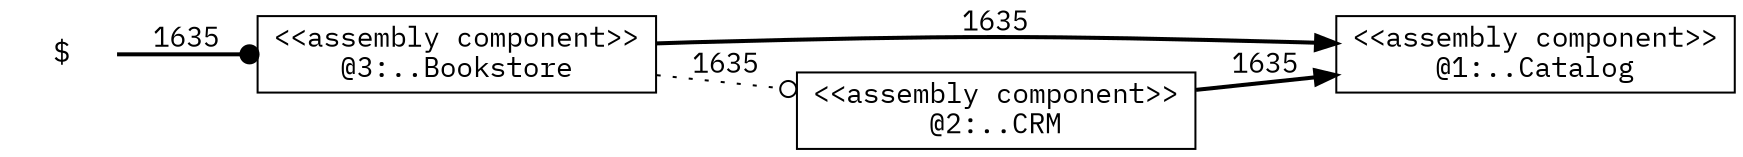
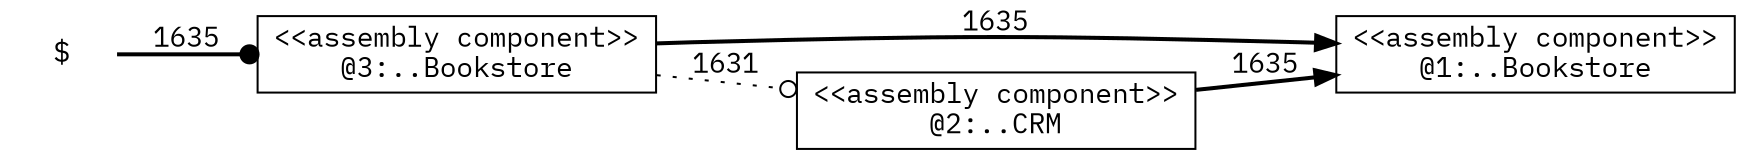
  digraph {
    fontname="IBM Plex Mono"
    rankdir=LR
    node [fontname="IBM Plex Mono" shape=box fillcolor=white style=filled]
    edge [arrowhead=normal fontname="IBM Plex Mono" style=bold]
    n1 [label="$" shape=none fillcolor="" style=""]
    n2 [label="<<assembly component>>\n@3:..Bookstore"]
-   n3 [label="<<assembly component>>\n@1:..Catalog"]
+   n3 [label="<<assembly component>>\n@1:..Bookstore"]
    n4 [label="<<assembly component>>\n@2:..CRM"]
    n1 -> n2 [arrowhead=dot label=1635]
    n2 -> n3 [label=1635]
-   n2 -> n4 [arrowhead=odot label=1635 style=dotted]
+   n2 -> n4 [arrowhead=odot label=1631 style=dotted]
    n4 -> n3 [label=1635]
  }
